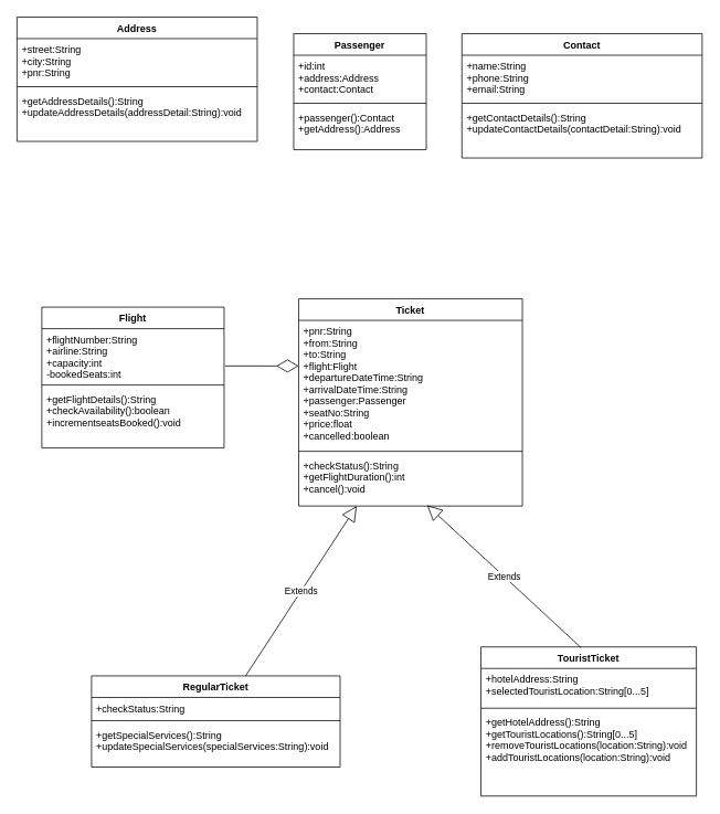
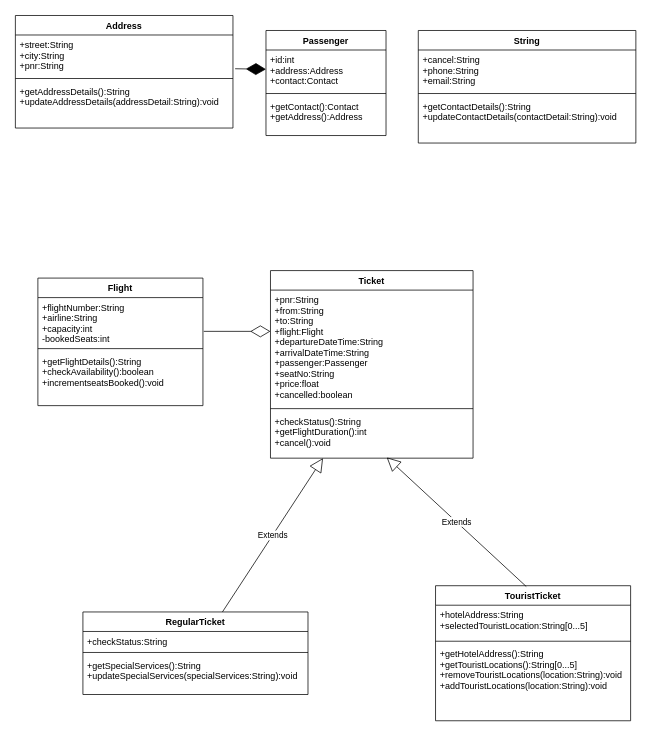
  <mxCell id="0" />
  <mxCell id="1" parent="0" />
  <mxCell id="2" value="Flight" style="swimlane;fontStyle=1;align=center;verticalAlign=top;childLayout=stackLayout;horizontal=1;startSize=26;horizontalStack=0;resizeParent=1;resizeParentMax=0;resizeLast=0;collapsible=1;marginBottom=0;" vertex="1" parent="1"><mxGeometry x="50" y="370" width="220" height="170" as="geometry" /></mxCell>
  <mxCell id="3" value="+flightNumber:String&#10;+airline:String&#10;+capacity:int&#10;-bookedSeats:int" style="text;strokeColor=none;fillColor=none;align=left;verticalAlign=top;spacingLeft=4;spacingRight=4;overflow=hidden;rotatable=0;points=[[0,0.5],[1,0.5]];portConstraint=eastwest;" vertex="1" parent="2"><mxGeometry y="26" width="220" height="64" as="geometry" /></mxCell>
  <mxCell id="4" value="" style="line;strokeWidth=1;fillColor=none;align=left;verticalAlign=middle;spacingTop=-1;spacingLeft=3;spacingRight=3;rotatable=0;labelPosition=right;points=[];portConstraint=eastwest;" vertex="1" parent="2"><mxGeometry y="90" width="220" height="8" as="geometry" /></mxCell>
  <mxCell id="5" value="+getFlightDetails():String&#10;+checkAvailability():boolean&#10;+incrementseatsBooked():void" style="text;strokeColor=none;fillColor=none;align=left;verticalAlign=top;spacingLeft=4;spacingRight=4;overflow=hidden;rotatable=0;points=[[0,0.5],[1,0.5]];portConstraint=eastwest;" vertex="1" parent="2"><mxGeometry y="98" width="220" height="72" as="geometry" /></mxCell>
  <mxCell id="6" value="Ticket" style="swimlane;fontStyle=1;align=center;verticalAlign=top;childLayout=stackLayout;horizontal=1;startSize=26;horizontalStack=0;resizeParent=1;resizeParentMax=0;resizeLast=0;collapsible=1;marginBottom=0;" vertex="1" parent="1"><mxGeometry x="360" y="360" width="270" height="250" as="geometry" /></mxCell>
  <mxCell id="7" value="+pnr:String&#10;+from:String&#10;+to:String&#10;+flight:Flight&#10;+departureDateTime:String&#10;+arrivalDateTime:String&#10;+passenger:Passenger&#10;+seatNo:String&#10;+price:float&#10;+cancelled:boolean" style="text;strokeColor=none;fillColor=none;align=left;verticalAlign=top;spacingLeft=4;spacingRight=4;overflow=hidden;rotatable=0;points=[[0,0.5],[1,0.5]];portConstraint=eastwest;" vertex="1" parent="6"><mxGeometry y="26" width="270" height="154" as="geometry" /></mxCell>
  <mxCell id="8" value="" style="line;strokeWidth=1;fillColor=none;align=left;verticalAlign=middle;spacingTop=-1;spacingLeft=3;spacingRight=3;rotatable=0;labelPosition=right;points=[];portConstraint=eastwest;" vertex="1" parent="6"><mxGeometry y="180" width="270" height="8" as="geometry" /></mxCell>
  <mxCell id="9" value="+checkStatus():String&#10;+getFlightDuration():int&#10;+cancel():void" style="text;strokeColor=none;fillColor=none;align=left;verticalAlign=top;spacingLeft=4;spacingRight=4;overflow=hidden;rotatable=0;points=[[0,0.5],[1,0.5]];portConstraint=eastwest;" vertex="1" parent="6"><mxGeometry y="188" width="270" height="62" as="geometry" /></mxCell>
  <mxCell id="10" value="" style="endArrow=diamondThin;endFill=0;endSize=24;html=1;rounded=0;exitX=1.005;exitY=0.703;exitDx=0;exitDy=0;exitPerimeter=0;" edge="1" parent="1" source="3"><mxGeometry width="160" relative="1" as="geometry"><mxPoint x="350" y="160" as="sourcePoint" /><mxPoint x="360" y="441" as="targetPoint" /></mxGeometry></mxCell>
  <mxCell id="11" value="RegularTicket" style="swimlane;fontStyle=1;align=center;verticalAlign=top;childLayout=stackLayout;horizontal=1;startSize=26;horizontalStack=0;resizeParent=1;resizeParentMax=0;resizeLast=0;collapsible=1;marginBottom=0;" vertex="1" parent="1"><mxGeometry x="110" y="815" width="300" height="110" as="geometry" /></mxCell>
  <mxCell id="12" value="+checkStatus:String" style="text;strokeColor=none;fillColor=none;align=left;verticalAlign=top;spacingLeft=4;spacingRight=4;overflow=hidden;rotatable=0;points=[[0,0.5],[1,0.5]];portConstraint=eastwest;" vertex="1" parent="11"><mxGeometry y="26" width="300" height="24" as="geometry" /></mxCell>
  <mxCell id="13" value="" style="line;strokeWidth=1;fillColor=none;align=left;verticalAlign=middle;spacingTop=-1;spacingLeft=3;spacingRight=3;rotatable=0;labelPosition=right;points=[];portConstraint=eastwest;" vertex="1" parent="11"><mxGeometry y="50" width="300" height="8" as="geometry" /></mxCell>
  <mxCell id="14" value="+getSpecialServices():String&#10;+updateSpecialServices(specialServices:String):void" style="text;strokeColor=none;fillColor=none;align=left;verticalAlign=top;spacingLeft=4;spacingRight=4;overflow=hidden;rotatable=0;points=[[0,0.5],[1,0.5]];portConstraint=eastwest;" vertex="1" parent="11"><mxGeometry y="58" width="300" height="52" as="geometry" /></mxCell>
  <mxCell id="15" value="Extends" style="endArrow=block;endSize=16;endFill=0;html=1;rounded=0;" edge="1" parent="1" source="11"><mxGeometry width="160" relative="1" as="geometry"><mxPoint x="350" y="540" as="sourcePoint" /><mxPoint x="430" y="610" as="targetPoint" /></mxGeometry></mxCell>
  <mxCell id="16" value="TouristTicket" style="swimlane;fontStyle=1;align=center;verticalAlign=top;childLayout=stackLayout;horizontal=1;startSize=26;horizontalStack=0;resizeParent=1;resizeParentMax=0;resizeLast=0;collapsible=1;marginBottom=0;" vertex="1" parent="1"><mxGeometry x="580" y="780" width="260" height="180" as="geometry" /></mxCell>
  <mxCell id="17" value="+hotelAddress:String&#10;+selectedTouristLocation:String[0...5]&#10;" style="text;strokeColor=none;fillColor=none;align=left;verticalAlign=top;spacingLeft=4;spacingRight=4;overflow=hidden;rotatable=0;points=[[0,0.5],[1,0.5]];portConstraint=eastwest;" vertex="1" parent="16"><mxGeometry y="26" width="260" height="44" as="geometry" /></mxCell>
  <mxCell id="18" value="" style="line;strokeWidth=1;fillColor=none;align=left;verticalAlign=middle;spacingTop=-1;spacingLeft=3;spacingRight=3;rotatable=0;labelPosition=right;points=[];portConstraint=eastwest;" vertex="1" parent="16"><mxGeometry y="70" width="260" height="8" as="geometry" /></mxCell>
  <mxCell id="19" value="+getHotelAddress():String&#10;+getTouristLocations():String[0...5]&#10;+removeTouristLocations(location:String):void&#10;+addTouristLocations(location:String):void&#10;" style="text;strokeColor=none;fillColor=none;align=left;verticalAlign=top;spacingLeft=4;spacingRight=4;overflow=hidden;rotatable=0;points=[[0,0.5],[1,0.5]];portConstraint=eastwest;" vertex="1" parent="16"><mxGeometry y="78" width="260" height="102" as="geometry" /></mxCell>
  <mxCell id="20" value="Extends" style="endArrow=block;endSize=16;endFill=0;html=1;rounded=0;entryX=0.574;entryY=0.984;entryDx=0;entryDy=0;entryPerimeter=0;exitX=0.465;exitY=0.006;exitDx=0;exitDy=0;exitPerimeter=0;" edge="1" parent="1" source="16" target="9"><mxGeometry width="160" relative="1" as="geometry"><mxPoint x="350" y="540" as="sourcePoint" /><mxPoint x="510" y="540" as="targetPoint" /></mxGeometry></mxCell>
  <mxCell id="21" value="Passenger" style="swimlane;fontStyle=1;align=center;verticalAlign=top;childLayout=stackLayout;horizontal=1;startSize=26;horizontalStack=0;resizeParent=1;resizeParentMax=0;resizeLast=0;collapsible=1;marginBottom=0;" vertex="1" parent="1"><mxGeometry x="354" y="40" width="160" height="140" as="geometry" /></mxCell>
  <mxCell id="22" value="+id:int&#10;+address:Address&#10;+contact:Contact" style="text;strokeColor=none;fillColor=none;align=left;verticalAlign=top;spacingLeft=4;spacingRight=4;overflow=hidden;rotatable=0;points=[[0,0.5],[1,0.5]];portConstraint=eastwest;" vertex="1" parent="21"><mxGeometry y="26" width="160" height="54" as="geometry" /></mxCell>
  <mxCell id="23" value="" style="line;strokeWidth=1;fillColor=none;align=left;verticalAlign=middle;spacingTop=-1;spacingLeft=3;spacingRight=3;rotatable=0;labelPosition=right;points=[];portConstraint=eastwest;" vertex="1" parent="21"><mxGeometry y="80" width="160" height="8" as="geometry" /></mxCell>
- <mxCell id="24" value="+passenger():Contact&#10;+getAddress():Address" style="text;strokeColor=none;fillColor=none;align=left;verticalAlign=top;spacingLeft=4;spacingRight=4;overflow=hidden;rotatable=0;points=[[0,0.5],[1,0.5]];portConstraint=eastwest;" vertex="1" parent="21"><mxGeometry y="88" width="160" height="52" as="geometry" /></mxCell>
+ <mxCell id="24" value="+getContact():Contact&#10;+getAddress():Address" style="text;strokeColor=none;fillColor=none;align=left;verticalAlign=top;spacingLeft=4;spacingRight=4;overflow=hidden;rotatable=0;points=[[0,0.5],[1,0.5]];portConstraint=eastwest;" vertex="1" parent="21"><mxGeometry y="88" width="160" height="52" as="geometry" /></mxCell>
  <mxCell id="25" value="Address" style="swimlane;fontStyle=1;align=center;verticalAlign=top;childLayout=stackLayout;horizontal=1;startSize=26;horizontalStack=0;resizeParent=1;resizeParentMax=0;resizeLast=0;collapsible=1;marginBottom=0;" vertex="1" parent="1"><mxGeometry y="20" width="290" height="150" as="geometry" x="20" /></mxCell>
  <mxCell id="26" value="+street:String&#10;+city:String&#10;+pnr:String" style="text;strokeColor=none;fillColor=none;align=left;verticalAlign=top;spacingLeft=4;spacingRight=4;overflow=hidden;rotatable=0;points=[[0,0.5],[1,0.5]];portConstraint=eastwest;" vertex="1" parent="25"><mxGeometry y="26" width="290" height="54" as="geometry" /></mxCell>
  <mxCell id="27" value="" style="line;strokeWidth=1;fillColor=none;align=left;verticalAlign=middle;spacingTop=-1;spacingLeft=3;spacingRight=3;rotatable=0;labelPosition=right;points=[];portConstraint=eastwest;" vertex="1" parent="25"><mxGeometry y="80" width="290" height="8" as="geometry" /></mxCell>
  <mxCell id="28" value="+getAddressDetails():String&#10;+updateAddressDetails(addressDetail:String):void" style="text;strokeColor=none;fillColor=none;align=left;verticalAlign=top;spacingLeft=4;spacingRight=4;overflow=hidden;rotatable=0;points=[[0,0.5],[1,0.5]];portConstraint=eastwest;" vertex="1" parent="25"><mxGeometry y="88" width="290" height="62" as="geometry" /></mxCell>
- <mxCell id="30" value="Contact" style="swimlane;fontStyle=1;align=center;verticalAlign=top;childLayout=stackLayout;horizontal=1;startSize=26;horizontalStack=0;resizeParent=1;resizeParentMax=0;resizeLast=0;collapsible=1;marginBottom=0;" vertex="1" parent="1"><mxGeometry x="557" y="40" width="290" height="150" as="geometry" /></mxCell>
- <mxCell id="31" value="+name:String&#10;+phone:String&#10;+email:String" style="text;strokeColor=none;fillColor=none;align=left;verticalAlign=top;spacingLeft=4;spacingRight=4;overflow=hidden;rotatable=0;points=[[0,0.5],[1,0.5]];portConstraint=eastwest;" vertex="1" parent="30"><mxGeometry y="26" width="290" height="54" as="geometry" /></mxCell>
+ <mxCell id="29" value="" style="endArrow=diamondThin;endFill=1;endSize=24;html=1;rounded=0;exitX=1.01;exitY=0.833;exitDx=0;exitDy=0;exitPerimeter=0;" edge="1" parent="1" source="26" target="22"><mxGeometry width="160" relative="1" as="geometry"><mxPoint x="350" y="210" as="sourcePoint" /><mxPoint x="510" y="210" as="targetPoint" /></mxGeometry></mxCell>
+ <mxCell id="30" value="String" style="swimlane;fontStyle=1;align=center;verticalAlign=top;childLayout=stackLayout;horizontal=1;startSize=26;horizontalStack=0;resizeParent=1;resizeParentMax=0;resizeLast=0;collapsible=1;marginBottom=0;" vertex="1" parent="1"><mxGeometry x="557" y="40" width="290" height="150" as="geometry" /></mxCell>
+ <mxCell id="31" value="+cancel:String&#10;+phone:String&#10;+email:String" style="text;strokeColor=none;fillColor=none;align=left;verticalAlign=top;spacingLeft=4;spacingRight=4;overflow=hidden;rotatable=0;points=[[0,0.5],[1,0.5]];portConstraint=eastwest;" vertex="1" parent="30"><mxGeometry y="26" width="290" height="54" as="geometry" /></mxCell>
  <mxCell id="32" value="" style="line;strokeWidth=1;fillColor=none;align=left;verticalAlign=middle;spacingTop=-1;spacingLeft=3;spacingRight=3;rotatable=0;labelPosition=right;points=[];portConstraint=eastwest;" vertex="1" parent="30"><mxGeometry y="80" width="290" height="8" as="geometry" /></mxCell>
  <mxCell id="33" value="+getContactDetails():String&#10;+updateContactDetails(contactDetail:String):void" style="text;strokeColor=none;fillColor=none;align=left;verticalAlign=top;spacingLeft=4;spacingRight=4;overflow=hidden;rotatable=0;points=[[0,0.5],[1,0.5]];portConstraint=eastwest;" vertex="1" parent="30"><mxGeometry y="88" width="290" height="62" as="geometry" /></mxCell>
